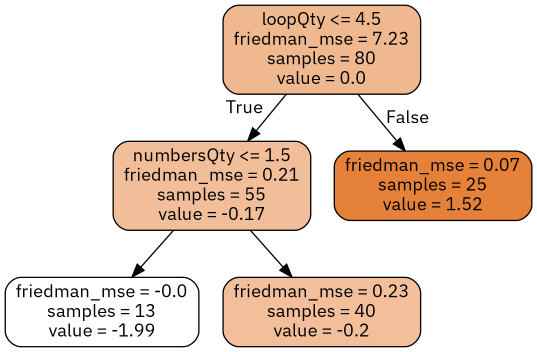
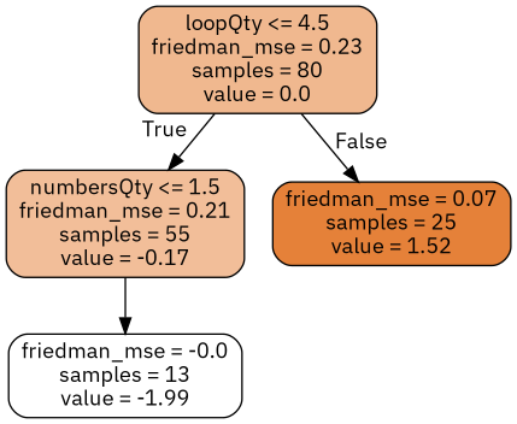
  digraph {
    fontname="IBM Plex Sans"
    node [color=black fontname="IBM Plex Sans" shape=box style="filled, rounded"]
    edge [fontname="IBM Plex Sans"]
-   n1 [fillcolor="#f0b88f" label="loopQty <= 4.5\nfriedman_mse = 7.23\nsamples = 80\nvalue = 0.0"]
+   n1 [fillcolor="#f0b88f" label="loopQty <= 4.5\nfriedman_mse = 0.23\nsamples = 80\nvalue = 0.0"]
    n2 [fillcolor="#f2be99" label="numbersQty <= 1.5\nfriedman_mse = 0.21\nsamples = 55\nvalue = -0.17"]
    n3 [fillcolor="#e58139" label="friedman_mse = 0.07\nsamples = 25\nvalue = 1.52"]
    n4 [fillcolor="#ffffff" label="friedman_mse = -0.0\nsamples = 13\nvalue = -1.99"]
-   n5 [fillcolor="#f2bf9a" label="friedman_mse = 0.23\nsamples = 40\nvalue = -0.2"]
    n1 -> n2 [headlabel=True labelangle=45 labeldistance=2.5]
    n1 -> n3 [headlabel=False labelangle=-45 labeldistance=2.5]
    n2 -> n4
-   n2 -> n5
  }
